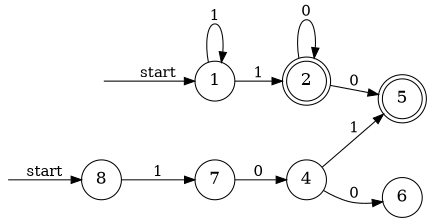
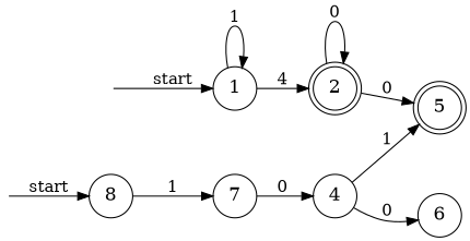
  digraph {
    compound=true
    fontsize=10
    nodesep=0.5
    rankdir=LR
    ranksep=0.5
    node [fontsize=16 shape=circle]
    i1 [shape=point style=invis]
    1
    2 [shape=doublecircle]
    i8 [shape=point style=invis]
    8
    7
    5 [shape=doublecircle]
    4
    6
    i1 -> 1 [label=start]
    1 -> 1 [label=1]
-   1 -> 2 [label=1]
+   1 -> 2 [label=4]
    2 -> 2 [label=0]
    2 -> 5 [label=0]
    i8 -> 8 [label=start]
    8 -> 7 [label=1]
    7 -> 4 [label=0]
    4 -> 5 [label=1]
    4 -> 6 [label=0]
  }
